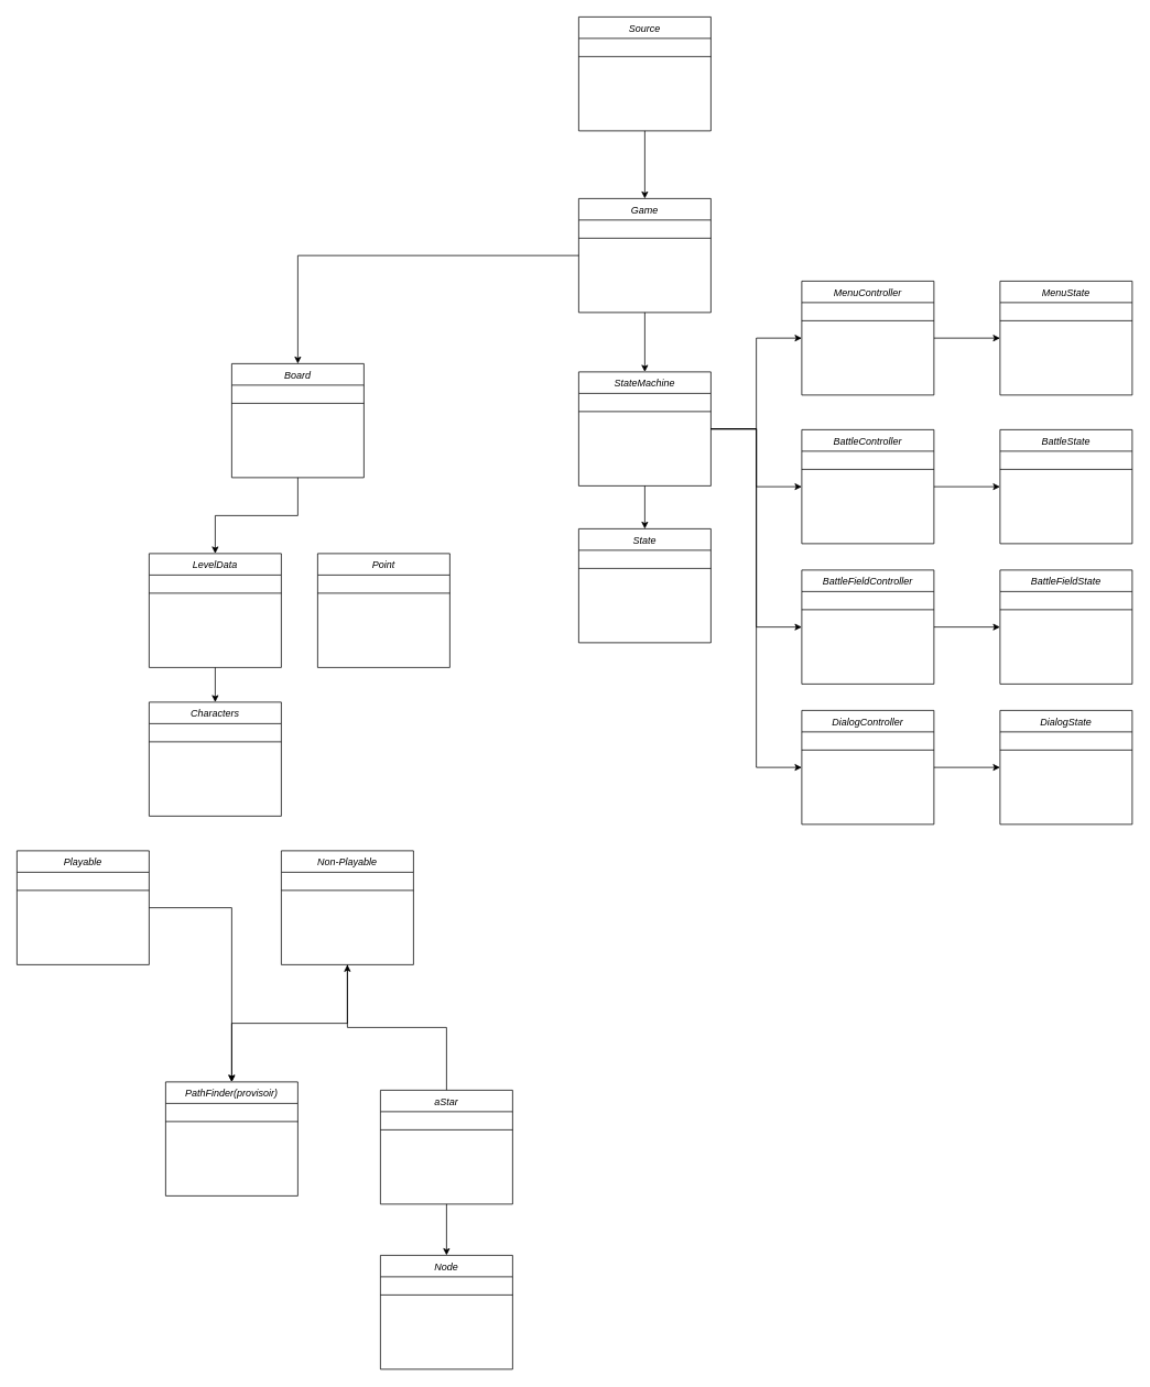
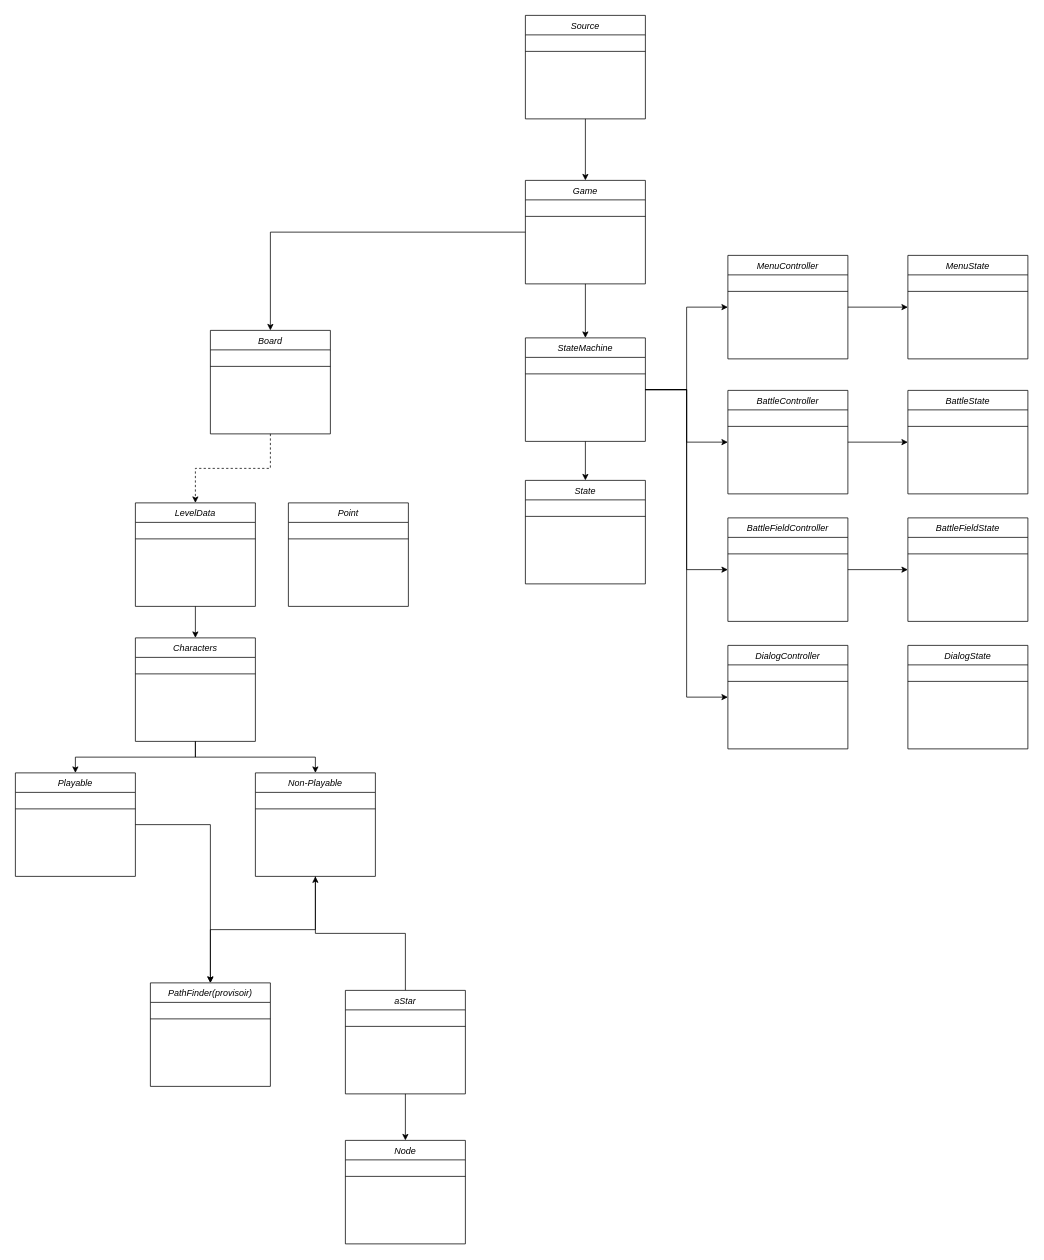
  <mxCell id="0" />
  <mxCell id="1" parent="0" />
  <mxCell id="2" style="edgeStyle=orthogonalEdgeStyle;rounded=0;orthogonalLoop=1;jettySize=auto;html=1;entryX=0.5;entryY=0;entryDx=0;entryDy=0;" edge="1" parent="1" source="4" target="7"><mxGeometry relative="1" as="geometry" /></mxCell>
  <mxCell id="3" style="edgeStyle=orthogonalEdgeStyle;rounded=0;orthogonalLoop=1;jettySize=auto;html=1;entryX=0.5;entryY=0;entryDx=0;entryDy=0;" edge="1" parent="1" source="4" target="22"><mxGeometry relative="1" as="geometry" /></mxCell>
  <mxCell id="4" value="Game" style="swimlane;fontStyle=2;align=center;verticalAlign=top;childLayout=stackLayout;horizontal=1;startSize=26;horizontalStack=0;resizeParent=1;resizeLast=0;collapsible=1;marginBottom=0;rounded=0;shadow=0;strokeWidth=1;" vertex="1" parent="1"><mxGeometry x="700" y="240" width="160" height="138" as="geometry"><mxRectangle x="230" y="140" width="160" height="26" as="alternateBounds" /></mxGeometry></mxCell>
  <mxCell id="5" value="" style="line;html=1;strokeWidth=1;align=left;verticalAlign=middle;spacingTop=-1;spacingLeft=3;spacingRight=3;rotatable=0;labelPosition=right;points=[];portConstraint=eastwest;" vertex="1" parent="4"><mxGeometry y="26" width="160" height="44" as="geometry" /></mxCell>
- <mxCell id="6" style="edgeStyle=orthogonalEdgeStyle;rounded=0;orthogonalLoop=1;jettySize=auto;html=1;entryX=0.5;entryY=0;entryDx=0;entryDy=0;" edge="1" parent="1" source="7" target="12"><mxGeometry relative="1" as="geometry" /></mxCell>
+ <mxCell id="6" style="edgeStyle=orthogonalEdgeStyle;rounded=0;orthogonalLoop=1;jettySize=auto;html=1;entryX=0.5;entryY=0;entryDx=0;entryDy=0;dashed=1;" edge="1" parent="1" source="7" target="12"><mxGeometry relative="1" as="geometry" /></mxCell>
  <mxCell id="7" value="Board" style="swimlane;fontStyle=2;align=center;verticalAlign=top;childLayout=stackLayout;horizontal=1;startSize=26;horizontalStack=0;resizeParent=1;resizeLast=0;collapsible=1;marginBottom=0;rounded=0;shadow=0;strokeWidth=1;" vertex="1" parent="1"><mxGeometry x="280" y="440" width="160" height="138" as="geometry"><mxRectangle x="230" y="140" width="160" height="26" as="alternateBounds" /></mxGeometry></mxCell>
  <mxCell id="8" value="" style="line;html=1;strokeWidth=1;align=left;verticalAlign=middle;spacingTop=-1;spacingLeft=3;spacingRight=3;rotatable=0;labelPosition=right;points=[];portConstraint=eastwest;" vertex="1" parent="7"><mxGeometry y="26" width="160" height="44" as="geometry" /></mxCell>
  <mxCell id="9" value="Point&#10;" style="swimlane;fontStyle=2;align=center;verticalAlign=top;childLayout=stackLayout;horizontal=1;startSize=26;horizontalStack=0;resizeParent=1;resizeLast=0;collapsible=1;marginBottom=0;rounded=0;shadow=0;strokeWidth=1;" vertex="1" parent="1"><mxGeometry x="384" y="670" width="160" height="138" as="geometry"><mxRectangle x="230" y="140" width="160" height="26" as="alternateBounds" /></mxGeometry></mxCell>
  <mxCell id="10" value="" style="line;html=1;strokeWidth=1;align=left;verticalAlign=middle;spacingTop=-1;spacingLeft=3;spacingRight=3;rotatable=0;labelPosition=right;points=[];portConstraint=eastwest;" vertex="1" parent="9"><mxGeometry y="26" width="160" height="44" as="geometry" /></mxCell>
  <mxCell id="11" style="edgeStyle=orthogonalEdgeStyle;rounded=0;orthogonalLoop=1;jettySize=auto;html=1;entryX=0.5;entryY=0;entryDx=0;entryDy=0;" edge="1" parent="1" source="12" target="54"><mxGeometry relative="1" as="geometry" /></mxCell>
  <mxCell id="12" value="LevelData&#10;" style="swimlane;fontStyle=2;align=center;verticalAlign=top;childLayout=stackLayout;horizontal=1;startSize=26;horizontalStack=0;resizeParent=1;resizeLast=0;collapsible=1;marginBottom=0;rounded=0;shadow=0;strokeWidth=1;" vertex="1" parent="1"><mxGeometry x="180" y="670" width="160" height="138" as="geometry"><mxRectangle x="230" y="140" width="160" height="26" as="alternateBounds" /></mxGeometry></mxCell>
  <mxCell id="13" value="" style="line;html=1;strokeWidth=1;align=left;verticalAlign=middle;spacingTop=-1;spacingLeft=3;spacingRight=3;rotatable=0;labelPosition=right;points=[];portConstraint=eastwest;" vertex="1" parent="12"><mxGeometry y="26" width="160" height="44" as="geometry" /></mxCell>
  <mxCell id="14" style="edgeStyle=orthogonalEdgeStyle;rounded=0;orthogonalLoop=1;jettySize=auto;html=1;" edge="1" parent="1" source="15" target="4"><mxGeometry relative="1" as="geometry" /></mxCell>
  <mxCell id="15" value="Source&#10;" style="swimlane;fontStyle=2;align=center;verticalAlign=top;childLayout=stackLayout;horizontal=1;startSize=26;horizontalStack=0;resizeParent=1;resizeLast=0;collapsible=1;marginBottom=0;rounded=0;shadow=0;strokeWidth=1;" vertex="1" parent="1"><mxGeometry x="700" y="20" width="160" height="138" as="geometry"><mxRectangle x="230" y="140" width="160" height="26" as="alternateBounds" /></mxGeometry></mxCell>
  <mxCell id="16" value="" style="line;html=1;strokeWidth=1;align=left;verticalAlign=middle;spacingTop=-1;spacingLeft=3;spacingRight=3;rotatable=0;labelPosition=right;points=[];portConstraint=eastwest;" vertex="1" parent="15"><mxGeometry y="26" width="160" height="44" as="geometry" /></mxCell>
  <mxCell id="17" style="edgeStyle=orthogonalEdgeStyle;rounded=0;orthogonalLoop=1;jettySize=auto;html=1;" edge="1" parent="1" source="22" target="30"><mxGeometry relative="1" as="geometry" /></mxCell>
  <mxCell id="18" style="edgeStyle=orthogonalEdgeStyle;rounded=0;orthogonalLoop=1;jettySize=auto;html=1;entryX=0;entryY=0.5;entryDx=0;entryDy=0;" edge="1" parent="1" source="22" target="33"><mxGeometry relative="1" as="geometry" /></mxCell>
  <mxCell id="19" style="edgeStyle=orthogonalEdgeStyle;rounded=0;orthogonalLoop=1;jettySize=auto;html=1;entryX=0;entryY=0.5;entryDx=0;entryDy=0;" edge="1" parent="1" source="22" target="38"><mxGeometry relative="1" as="geometry" /></mxCell>
  <mxCell id="20" style="edgeStyle=orthogonalEdgeStyle;rounded=0;orthogonalLoop=1;jettySize=auto;html=1;entryX=0;entryY=0.5;entryDx=0;entryDy=0;" edge="1" parent="1" source="22" target="43"><mxGeometry relative="1" as="geometry" /></mxCell>
  <mxCell id="21" style="edgeStyle=orthogonalEdgeStyle;rounded=0;orthogonalLoop=1;jettySize=auto;html=1;entryX=0;entryY=0.5;entryDx=0;entryDy=0;" edge="1" parent="1" source="22" target="48"><mxGeometry relative="1" as="geometry" /></mxCell>
  <mxCell id="22" value="StateMachine" style="swimlane;fontStyle=2;align=center;verticalAlign=top;childLayout=stackLayout;horizontal=1;startSize=26;horizontalStack=0;resizeParent=1;resizeLast=0;collapsible=1;marginBottom=0;rounded=0;shadow=0;strokeWidth=1;" vertex="1" parent="1"><mxGeometry x="700" y="450" width="160" height="138" as="geometry"><mxRectangle x="230" y="140" width="160" height="26" as="alternateBounds" /></mxGeometry></mxCell>
  <mxCell id="23" value="" style="line;html=1;strokeWidth=1;align=left;verticalAlign=middle;spacingTop=-1;spacingLeft=3;spacingRight=3;rotatable=0;labelPosition=right;points=[];portConstraint=eastwest;" vertex="1" parent="22"><mxGeometry y="26" width="160" height="44" as="geometry" /></mxCell>
  <mxCell id="24" style="edgeStyle=orthogonalEdgeStyle;rounded=0;orthogonalLoop=1;jettySize=auto;html=1;entryX=0.5;entryY=1;entryDx=0;entryDy=0;" edge="1" parent="1" source="26" target="60"><mxGeometry relative="1" as="geometry" /></mxCell>
  <mxCell id="25" style="edgeStyle=orthogonalEdgeStyle;rounded=0;orthogonalLoop=1;jettySize=auto;html=1;entryX=0.5;entryY=0;entryDx=0;entryDy=0;" edge="1" parent="1" source="26" target="28"><mxGeometry relative="1" as="geometry" /></mxCell>
  <mxCell id="26" value="aStar&#10;" style="swimlane;fontStyle=2;align=center;verticalAlign=top;childLayout=stackLayout;horizontal=1;startSize=26;horizontalStack=0;resizeParent=1;resizeLast=0;collapsible=1;marginBottom=0;rounded=0;shadow=0;strokeWidth=1;" vertex="1" parent="1"><mxGeometry x="460" y="1320" width="160" height="138" as="geometry"><mxRectangle x="230" y="140" width="160" height="26" as="alternateBounds" /></mxGeometry></mxCell>
  <mxCell id="27" value="" style="line;html=1;strokeWidth=1;align=left;verticalAlign=middle;spacingTop=-1;spacingLeft=3;spacingRight=3;rotatable=0;labelPosition=right;points=[];portConstraint=eastwest;" vertex="1" parent="26"><mxGeometry y="26" width="160" height="44" as="geometry" /></mxCell>
  <mxCell id="28" value="Node" style="swimlane;fontStyle=2;align=center;verticalAlign=top;childLayout=stackLayout;horizontal=1;startSize=26;horizontalStack=0;resizeParent=1;resizeLast=0;collapsible=1;marginBottom=0;rounded=0;shadow=0;strokeWidth=1;" vertex="1" parent="1"><mxGeometry x="460" y="1520" width="160" height="138" as="geometry"><mxRectangle x="230" y="140" width="160" height="26" as="alternateBounds" /></mxGeometry></mxCell>
  <mxCell id="29" value="" style="line;html=1;strokeWidth=1;align=left;verticalAlign=middle;spacingTop=-1;spacingLeft=3;spacingRight=3;rotatable=0;labelPosition=right;points=[];portConstraint=eastwest;" vertex="1" parent="28"><mxGeometry y="26" width="160" height="44" as="geometry" /></mxCell>
  <mxCell id="30" value="State" style="swimlane;fontStyle=2;align=center;verticalAlign=top;childLayout=stackLayout;horizontal=1;startSize=26;horizontalStack=0;resizeParent=1;resizeLast=0;collapsible=1;marginBottom=0;rounded=0;shadow=0;strokeWidth=1;" vertex="1" parent="1"><mxGeometry x="700" y="640" width="160" height="138" as="geometry"><mxRectangle x="230" y="140" width="160" height="26" as="alternateBounds" /></mxGeometry></mxCell>
  <mxCell id="31" value="" style="line;html=1;strokeWidth=1;align=left;verticalAlign=middle;spacingTop=-1;spacingLeft=3;spacingRight=3;rotatable=0;labelPosition=right;points=[];portConstraint=eastwest;" vertex="1" parent="30"><mxGeometry y="26" width="160" height="44" as="geometry" /></mxCell>
  <mxCell id="32" style="edgeStyle=orthogonalEdgeStyle;rounded=0;orthogonalLoop=1;jettySize=auto;html=1;entryX=0;entryY=0.5;entryDx=0;entryDy=0;" edge="1" parent="1" source="33" target="35"><mxGeometry relative="1" as="geometry" /></mxCell>
  <mxCell id="33" value="BattleController&#10;" style="swimlane;fontStyle=2;align=center;verticalAlign=top;childLayout=stackLayout;horizontal=1;startSize=26;horizontalStack=0;resizeParent=1;resizeLast=0;collapsible=1;marginBottom=0;rounded=0;shadow=0;strokeWidth=1;" vertex="1" parent="1"><mxGeometry x="970" y="520" width="160" height="138" as="geometry"><mxRectangle x="230" y="140" width="160" height="26" as="alternateBounds" /></mxGeometry></mxCell>
  <mxCell id="34" value="" style="line;html=1;strokeWidth=1;align=left;verticalAlign=middle;spacingTop=-1;spacingLeft=3;spacingRight=3;rotatable=0;labelPosition=right;points=[];portConstraint=eastwest;" vertex="1" parent="33"><mxGeometry y="26" width="160" height="44" as="geometry" /></mxCell>
  <mxCell id="35" value="BattleState&#10;" style="swimlane;fontStyle=2;align=center;verticalAlign=top;childLayout=stackLayout;horizontal=1;startSize=26;horizontalStack=0;resizeParent=1;resizeLast=0;collapsible=1;marginBottom=0;rounded=0;shadow=0;strokeWidth=1;" vertex="1" parent="1"><mxGeometry x="1210" y="520" width="160" height="138" as="geometry"><mxRectangle x="230" y="140" width="160" height="26" as="alternateBounds" /></mxGeometry></mxCell>
  <mxCell id="36" value="" style="line;html=1;strokeWidth=1;align=left;verticalAlign=middle;spacingTop=-1;spacingLeft=3;spacingRight=3;rotatable=0;labelPosition=right;points=[];portConstraint=eastwest;" vertex="1" parent="35"><mxGeometry y="26" width="160" height="44" as="geometry" /></mxCell>
  <mxCell id="37" style="edgeStyle=orthogonalEdgeStyle;rounded=0;orthogonalLoop=1;jettySize=auto;html=1;entryX=0;entryY=0.5;entryDx=0;entryDy=0;" edge="1" parent="1" source="38" target="40"><mxGeometry relative="1" as="geometry" /></mxCell>
  <mxCell id="38" value="MenuController" style="swimlane;fontStyle=2;align=center;verticalAlign=top;childLayout=stackLayout;horizontal=1;startSize=26;horizontalStack=0;resizeParent=1;resizeLast=0;collapsible=1;marginBottom=0;rounded=0;shadow=0;strokeWidth=1;" vertex="1" parent="1"><mxGeometry x="970" y="340" width="160" height="138" as="geometry"><mxRectangle x="230" y="140" width="160" height="26" as="alternateBounds" /></mxGeometry></mxCell>
  <mxCell id="39" value="" style="line;html=1;strokeWidth=1;align=left;verticalAlign=middle;spacingTop=-1;spacingLeft=3;spacingRight=3;rotatable=0;labelPosition=right;points=[];portConstraint=eastwest;" vertex="1" parent="38"><mxGeometry y="26" width="160" height="44" as="geometry" /></mxCell>
  <mxCell id="40" value="MenuState" style="swimlane;fontStyle=2;align=center;verticalAlign=top;childLayout=stackLayout;horizontal=1;startSize=26;horizontalStack=0;resizeParent=1;resizeLast=0;collapsible=1;marginBottom=0;rounded=0;shadow=0;strokeWidth=1;" vertex="1" parent="1"><mxGeometry x="1210" y="340" width="160" height="138" as="geometry"><mxRectangle x="230" y="140" width="160" height="26" as="alternateBounds" /></mxGeometry></mxCell>
  <mxCell id="41" value="" style="line;html=1;strokeWidth=1;align=left;verticalAlign=middle;spacingTop=-1;spacingLeft=3;spacingRight=3;rotatable=0;labelPosition=right;points=[];portConstraint=eastwest;" vertex="1" parent="40"><mxGeometry y="26" width="160" height="44" as="geometry" /></mxCell>
  <mxCell id="42" style="edgeStyle=orthogonalEdgeStyle;rounded=0;orthogonalLoop=1;jettySize=auto;html=1;entryX=0;entryY=0.5;entryDx=0;entryDy=0;" edge="1" parent="1" source="43" target="45"><mxGeometry relative="1" as="geometry" /></mxCell>
  <mxCell id="43" value="BattleFieldController" style="swimlane;fontStyle=2;align=center;verticalAlign=top;childLayout=stackLayout;horizontal=1;startSize=26;horizontalStack=0;resizeParent=1;resizeLast=0;collapsible=1;marginBottom=0;rounded=0;shadow=0;strokeWidth=1;" vertex="1" parent="1"><mxGeometry x="970" y="690" width="160" height="138" as="geometry"><mxRectangle x="230" y="140" width="160" height="26" as="alternateBounds" /></mxGeometry></mxCell>
  <mxCell id="44" value="" style="line;html=1;strokeWidth=1;align=left;verticalAlign=middle;spacingTop=-1;spacingLeft=3;spacingRight=3;rotatable=0;labelPosition=right;points=[];portConstraint=eastwest;" vertex="1" parent="43"><mxGeometry y="26" width="160" height="44" as="geometry" /></mxCell>
  <mxCell id="45" value="BattleFieldState" style="swimlane;fontStyle=2;align=center;verticalAlign=top;childLayout=stackLayout;horizontal=1;startSize=26;horizontalStack=0;resizeParent=1;resizeLast=0;collapsible=1;marginBottom=0;rounded=0;shadow=0;strokeWidth=1;" vertex="1" parent="1"><mxGeometry x="1210" y="690" width="160" height="138" as="geometry"><mxRectangle x="230" y="140" width="160" height="26" as="alternateBounds" /></mxGeometry></mxCell>
  <mxCell id="46" value="" style="line;html=1;strokeWidth=1;align=left;verticalAlign=middle;spacingTop=-1;spacingLeft=3;spacingRight=3;rotatable=0;labelPosition=right;points=[];portConstraint=eastwest;" vertex="1" parent="45"><mxGeometry y="26" width="160" height="44" as="geometry" /></mxCell>
- <mxCell id="47" style="edgeStyle=orthogonalEdgeStyle;rounded=0;orthogonalLoop=1;jettySize=auto;html=1;entryX=0;entryY=0.5;entryDx=0;entryDy=0;" edge="1" parent="1" source="48" target="50"><mxGeometry relative="1" as="geometry" /></mxCell>
  <mxCell id="48" value="DialogController" style="swimlane;fontStyle=2;align=center;verticalAlign=top;childLayout=stackLayout;horizontal=1;startSize=26;horizontalStack=0;resizeParent=1;resizeLast=0;collapsible=1;marginBottom=0;rounded=0;shadow=0;strokeWidth=1;" vertex="1" parent="1"><mxGeometry x="970" y="860" width="160" height="138" as="geometry"><mxRectangle x="230" y="140" width="160" height="26" as="alternateBounds" /></mxGeometry></mxCell>
  <mxCell id="49" value="" style="line;html=1;strokeWidth=1;align=left;verticalAlign=middle;spacingTop=-1;spacingLeft=3;spacingRight=3;rotatable=0;labelPosition=right;points=[];portConstraint=eastwest;" vertex="1" parent="48"><mxGeometry y="26" width="160" height="44" as="geometry" /></mxCell>
  <mxCell id="50" value="DialogState" style="swimlane;fontStyle=2;align=center;verticalAlign=top;childLayout=stackLayout;horizontal=1;startSize=26;horizontalStack=0;resizeParent=1;resizeLast=0;collapsible=1;marginBottom=0;rounded=0;shadow=0;strokeWidth=1;" vertex="1" parent="1"><mxGeometry x="1210" y="860" width="160" height="138" as="geometry"><mxRectangle x="230" y="140" width="160" height="26" as="alternateBounds" /></mxGeometry></mxCell>
  <mxCell id="51" value="" style="line;html=1;strokeWidth=1;align=left;verticalAlign=middle;spacingTop=-1;spacingLeft=3;spacingRight=3;rotatable=0;labelPosition=right;points=[];portConstraint=eastwest;" vertex="1" parent="50"><mxGeometry y="26" width="160" height="44" as="geometry" /></mxCell>
+ <mxCell id="52" style="edgeStyle=orthogonalEdgeStyle;rounded=0;orthogonalLoop=1;jettySize=auto;html=1;" edge="1" parent="1" source="54" target="60"><mxGeometry relative="1" as="geometry" /></mxCell>
+ <mxCell id="53" style="edgeStyle=orthogonalEdgeStyle;rounded=0;orthogonalLoop=1;jettySize=auto;html=1;entryX=0.5;entryY=0;entryDx=0;entryDy=0;" edge="1" parent="1" source="54" target="57"><mxGeometry relative="1" as="geometry" /></mxCell>
  <mxCell id="54" value="Characters" style="swimlane;fontStyle=2;align=center;verticalAlign=top;childLayout=stackLayout;horizontal=1;startSize=26;horizontalStack=0;resizeParent=1;resizeLast=0;collapsible=1;marginBottom=0;rounded=0;shadow=0;strokeWidth=1;" vertex="1" parent="1"><mxGeometry x="180" y="850" width="160" height="138" as="geometry"><mxRectangle x="230" y="140" width="160" height="26" as="alternateBounds" /></mxGeometry></mxCell>
  <mxCell id="55" value="" style="line;html=1;strokeWidth=1;align=left;verticalAlign=middle;spacingTop=-1;spacingLeft=3;spacingRight=3;rotatable=0;labelPosition=right;points=[];portConstraint=eastwest;" vertex="1" parent="54"><mxGeometry y="26" width="160" height="44" as="geometry" /></mxCell>
  <mxCell id="56" style="edgeStyle=orthogonalEdgeStyle;rounded=0;orthogonalLoop=1;jettySize=auto;html=1;entryX=0.5;entryY=0;entryDx=0;entryDy=0;" edge="1" parent="1" source="57" target="62"><mxGeometry relative="1" as="geometry" /></mxCell>
  <mxCell id="57" value="Playable" style="swimlane;fontStyle=2;align=center;verticalAlign=top;childLayout=stackLayout;horizontal=1;startSize=26;horizontalStack=0;resizeParent=1;resizeLast=0;collapsible=1;marginBottom=0;rounded=0;shadow=0;strokeWidth=1;" vertex="1" parent="1"><mxGeometry x="20" y="1030" width="160" height="138" as="geometry"><mxRectangle x="230" y="140" width="160" height="26" as="alternateBounds" /></mxGeometry></mxCell>
  <mxCell id="58" value="" style="line;html=1;strokeWidth=1;align=left;verticalAlign=middle;spacingTop=-1;spacingLeft=3;spacingRight=3;rotatable=0;labelPosition=right;points=[];portConstraint=eastwest;" vertex="1" parent="57"><mxGeometry y="26" width="160" height="44" as="geometry" /></mxCell>
  <mxCell id="59" style="edgeStyle=orthogonalEdgeStyle;rounded=0;orthogonalLoop=1;jettySize=auto;html=1;entryX=0.5;entryY=0;entryDx=0;entryDy=0;" edge="1" parent="1" source="60" target="62"><mxGeometry relative="1" as="geometry" /></mxCell>
  <mxCell id="60" value="Non-Playable" style="swimlane;fontStyle=2;align=center;verticalAlign=top;childLayout=stackLayout;horizontal=1;startSize=26;horizontalStack=0;resizeParent=1;resizeLast=0;collapsible=1;marginBottom=0;rounded=0;shadow=0;strokeWidth=1;" vertex="1" parent="1"><mxGeometry x="340" y="1030" width="160" height="138" as="geometry"><mxRectangle x="230" y="140" width="160" height="26" as="alternateBounds" /></mxGeometry></mxCell>
  <mxCell id="61" value="" style="line;html=1;strokeWidth=1;align=left;verticalAlign=middle;spacingTop=-1;spacingLeft=3;spacingRight=3;rotatable=0;labelPosition=right;points=[];portConstraint=eastwest;" vertex="1" parent="60"><mxGeometry y="26" width="160" height="44" as="geometry" /></mxCell>
  <mxCell id="62" value="PathFinder(provisoir)" style="swimlane;fontStyle=2;align=center;verticalAlign=top;childLayout=stackLayout;horizontal=1;startSize=26;horizontalStack=0;resizeParent=1;resizeLast=0;collapsible=1;marginBottom=0;rounded=0;shadow=0;strokeWidth=1;" vertex="1" parent="1"><mxGeometry x="200" y="1310" width="160" height="138" as="geometry"><mxRectangle x="230" y="140" width="160" height="26" as="alternateBounds" /></mxGeometry></mxCell>
  <mxCell id="63" value="" style="line;html=1;strokeWidth=1;align=left;verticalAlign=middle;spacingTop=-1;spacingLeft=3;spacingRight=3;rotatable=0;labelPosition=right;points=[];portConstraint=eastwest;" vertex="1" parent="62"><mxGeometry y="26" width="160" height="44" as="geometry" /></mxCell>
